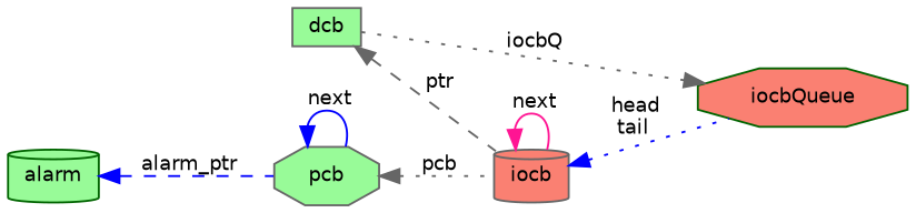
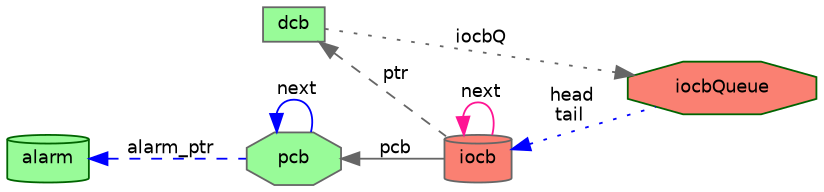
  digraph {
    rankdir=LR
    node [color=gray40 fillcolor=palegreen fontname=Helvetica fontsize=10 shape=cylinder style=filled]
    edge [color=gray40 dir=back fontname=Helvetica fontsize=10 labelfontname=Helvetica labelfontsize=10 style=solid]
    n1 [fontcolor=black height=0.2 label=dcb shape=box width=0.4]
    n2 [fillcolor=salmon height=0.2 label=iocb width=0.4]
    n3 [color=darkgreen fillcolor=salmon height=0.2 label=iocbQueue shape=octagon width=0.4]
    n4 [height=0.2 label=pcb shape=octagon width=0.4]
    n5 [color=darkgreen height=0.2 label=alarm width=0.4]
    n1 -> n2 [label=" ptr" style=dashed]
    n2 -> n2 [color=deeppink label=" next"]
    n2 -> n3 [color=blue label=" head\ntail" style=dotted]
    n3 -> n1 [label=" iocbQ" style=dotted]
-   n4 -> n2 [label=" pcb" style=dotted]
+   n4 -> n2 [label=" pcb"]
    n4 -> n4 [color=blue label=" next"]
    n5 -> n4 [color=blue label=" alarm_ptr" style=dashed]
  }
